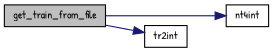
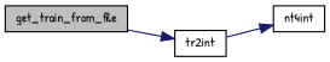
  digraph {
    fontname="Patrick Hand"
    rankdir=LR
    node [color=black fillcolor=white fontname="Patrick Hand" fontsize=10 shape=record style=filled]
    edge [color=midnightblue fontname="Patrick Hand" fontsize=10 labelfontname=Helvetica labelfontsize=10 style=solid]
    n1 [fillcolor=grey75 fontcolor=black height=0.2 label=get_train_from_file width=0.4]
    n2 [height=0.2 label=nt4int width=0.4]
    n3 [height=0.2 label=tr2int width=0.4]
-   n1 -> n2
+   n3 -> n2
    n1 -> n3
  }
